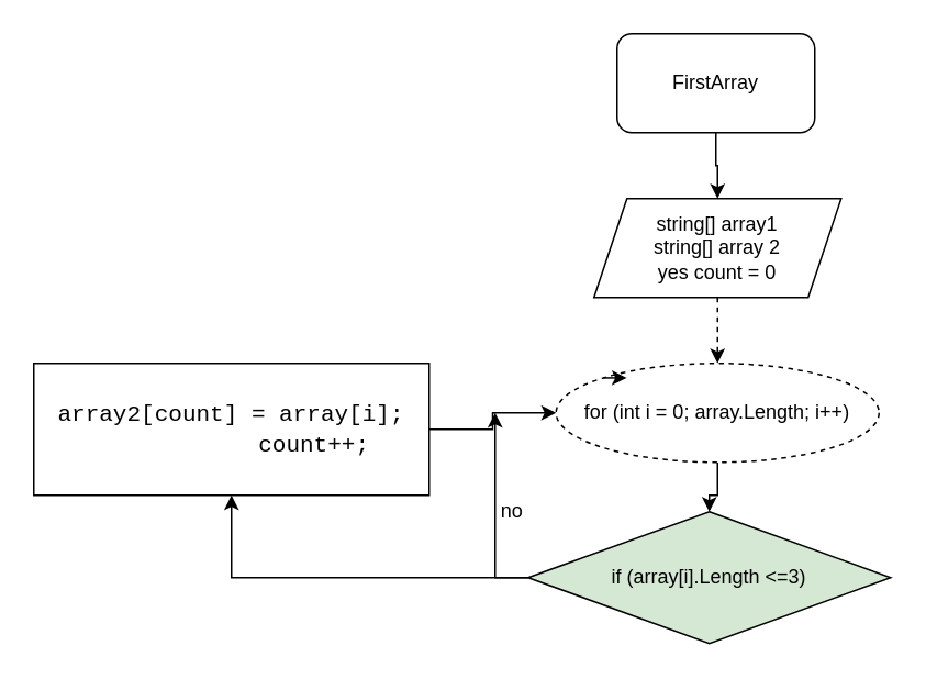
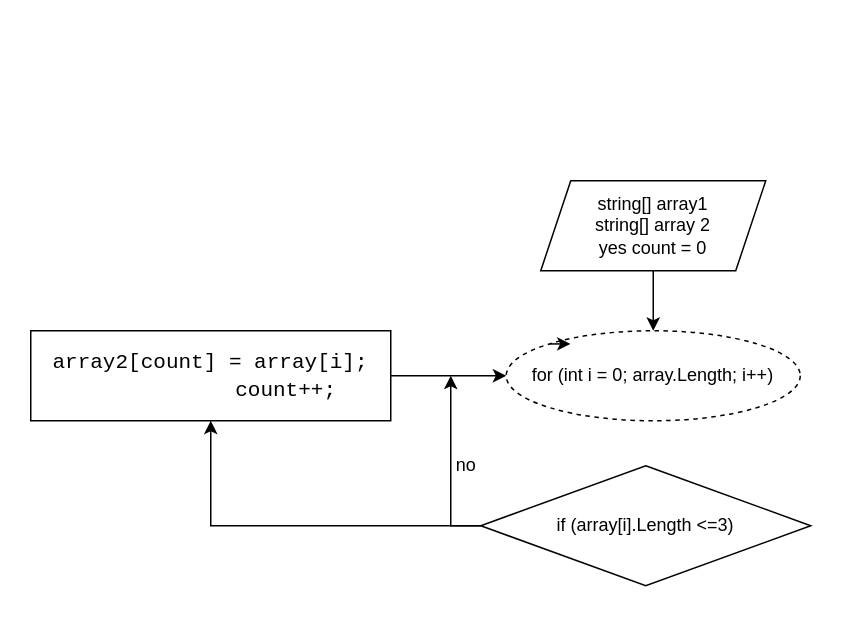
  <mxCell id="0" />
  <mxCell id="1" parent="0" />
- <mxCell id="2" style="edgeStyle=orthogonalEdgeStyle;rounded=0;orthogonalLoop=1;jettySize=auto;html=1;entryX=0.5;entryY=0;entryDx=0;entryDy=0;" edge="1" parent="1" source="3" target="5"><mxGeometry relative="1" as="geometry" /></mxCell>
- <mxCell id="3" value="FirstArray" style="rounded=1;whiteSpace=wrap;html=1;" vertex="1" parent="1"><mxGeometry x="374" y="20" width="120" height="60" as="geometry" /></mxCell>
- <mxCell id="4" style="edgeStyle=orthogonalEdgeStyle;rounded=0;orthogonalLoop=1;jettySize=auto;html=1;entryX=0.5;entryY=0;entryDx=0;entryDy=0;dashed=1;" edge="1" parent="1" source="5" target="7"><mxGeometry relative="1" as="geometry" /></mxCell>
+ <mxCell id="4" style="edgeStyle=orthogonalEdgeStyle;rounded=0;orthogonalLoop=1;jettySize=auto;html=1;entryX=0.5;entryY=0;entryDx=0;entryDy=0;" edge="1" parent="1" source="5" target="7"><mxGeometry relative="1" as="geometry" /></mxCell>
  <mxCell id="5" value="string[] array1&lt;br&gt;string[] array 2&lt;br&gt;yes count = 0" style="shape=parallelogram;perimeter=parallelogramPerimeter;whiteSpace=wrap;html=1;fixedSize=1;" vertex="1" parent="1"><mxGeometry x="360" y="120" width="150" height="60" as="geometry" /></mxCell>
- <mxCell id="6" style="edgeStyle=orthogonalEdgeStyle;rounded=0;orthogonalLoop=1;jettySize=auto;html=1;entryX=0.5;entryY=0;entryDx=0;entryDy=0;" edge="1" parent="1" source="7" target="10"><mxGeometry relative="1" as="geometry" /></mxCell>
  <mxCell id="7" value="for (int i = 0; array.Length; i++)" style="ellipse;whiteSpace=wrap;html=1;dashed=1;" vertex="1" parent="1"><mxGeometry x="337" y="220" width="196" height="60" as="geometry" /></mxCell>
  <mxCell id="8" style="edgeStyle=orthogonalEdgeStyle;rounded=0;orthogonalLoop=1;jettySize=auto;html=1;entryX=0.5;entryY=1;entryDx=0;entryDy=0;fontColor=#000000;" edge="1" parent="1" source="10" target="13"><mxGeometry relative="1" as="geometry" /></mxCell>
  <mxCell id="9" style="edgeStyle=orthogonalEdgeStyle;rounded=0;orthogonalLoop=1;jettySize=auto;html=1;exitX=0;exitY=0.5;exitDx=0;exitDy=0;fontColor=#000000;" edge="1" parent="1" source="10"><mxGeometry relative="1" as="geometry"><mxPoint x="300" y="250" as="targetPoint" /></mxGeometry></mxCell>
- <mxCell id="10" value="if (array[i].Length &amp;lt;=3)" style="rhombus;whiteSpace=wrap;html=1;fillColor=#d5e8d4;" vertex="1" parent="1"><mxGeometry x="320" y="310" width="220" height="80" as="geometry" /></mxCell>
+ <mxCell id="10" value="if (array[i].Length &amp;lt;=3)" style="rhombus;whiteSpace=wrap;html=1;" vertex="1" parent="1"><mxGeometry x="320" y="310" width="220" height="80" as="geometry" /></mxCell>
  <mxCell id="11" style="edgeStyle=orthogonalEdgeStyle;rounded=0;orthogonalLoop=1;jettySize=auto;html=1;exitX=0;exitY=0;exitDx=0;exitDy=0;entryX=0.219;entryY=0.15;entryDx=0;entryDy=0;entryPerimeter=0;" edge="1" parent="1" source="7" target="7"><mxGeometry relative="1" as="geometry" /></mxCell>
  <mxCell id="12" style="edgeStyle=orthogonalEdgeStyle;rounded=0;orthogonalLoop=1;jettySize=auto;html=1;entryX=0;entryY=0.5;entryDx=0;entryDy=0;fontColor=#000000;" edge="1" parent="1" source="13" target="7"><mxGeometry relative="1" as="geometry" /></mxCell>
- <mxCell id="13" value="&lt;div style=&quot;font-family: Consolas, &amp;quot;Courier New&amp;quot;, monospace; font-size: 14px; line-height: 19px;&quot;&gt;&lt;div&gt;&lt;span style=&quot;&quot;&gt;array2&lt;/span&gt;[&lt;span style=&quot;&quot;&gt;count&lt;/span&gt;] = &lt;span style=&quot;&quot;&gt;array&lt;/span&gt;[&lt;span style=&quot;&quot;&gt;i&lt;/span&gt;];&lt;/div&gt;&lt;div&gt;&amp;nbsp; &amp;nbsp; &amp;nbsp; &amp;nbsp; &amp;nbsp; &amp;nbsp; &lt;span style=&quot;&quot;&gt;count&lt;/span&gt;++;&lt;/div&gt;&lt;/div&gt;" style="rounded=0;whiteSpace=wrap;html=1;fillColor=default;strokeColor=default;labelBackgroundColor=default;fontColor=#000000;" vertex="1" parent="1"><mxGeometry x="20" y="220" width="240" height="80" as="geometry" /></mxCell>
+ <mxCell id="13" value="&lt;div style=&quot;font-family: Consolas, &amp;quot;Courier New&amp;quot;, monospace; font-size: 14px; line-height: 19px;&quot;&gt;&lt;div&gt;&lt;span style=&quot;&quot;&gt;array2&lt;/span&gt;[&lt;span style=&quot;&quot;&gt;count&lt;/span&gt;] = &lt;span style=&quot;&quot;&gt;array&lt;/span&gt;[&lt;span style=&quot;&quot;&gt;i&lt;/span&gt;];&lt;/div&gt;&lt;div&gt;&amp;nbsp; &amp;nbsp; &amp;nbsp; &amp;nbsp; &amp;nbsp; &amp;nbsp; &lt;span style=&quot;&quot;&gt;count&lt;/span&gt;++;&lt;/div&gt;&lt;/div&gt;" style="rounded=0;whiteSpace=wrap;html=1;fillColor=default;strokeColor=default;labelBackgroundColor=default;fontColor=#000000;" vertex="1" parent="1"><mxGeometry y="220" width="240" height="60" as="geometry" x="20" /></mxCell>
  <mxCell id="14" value="no" style="text;html=1;align=center;verticalAlign=middle;resizable=0;points=[];autosize=1;strokeColor=none;fillColor=none;fontColor=#000000;" vertex="1" parent="1"><mxGeometry x="290" y="295" width="40" height="30" as="geometry" /></mxCell>
